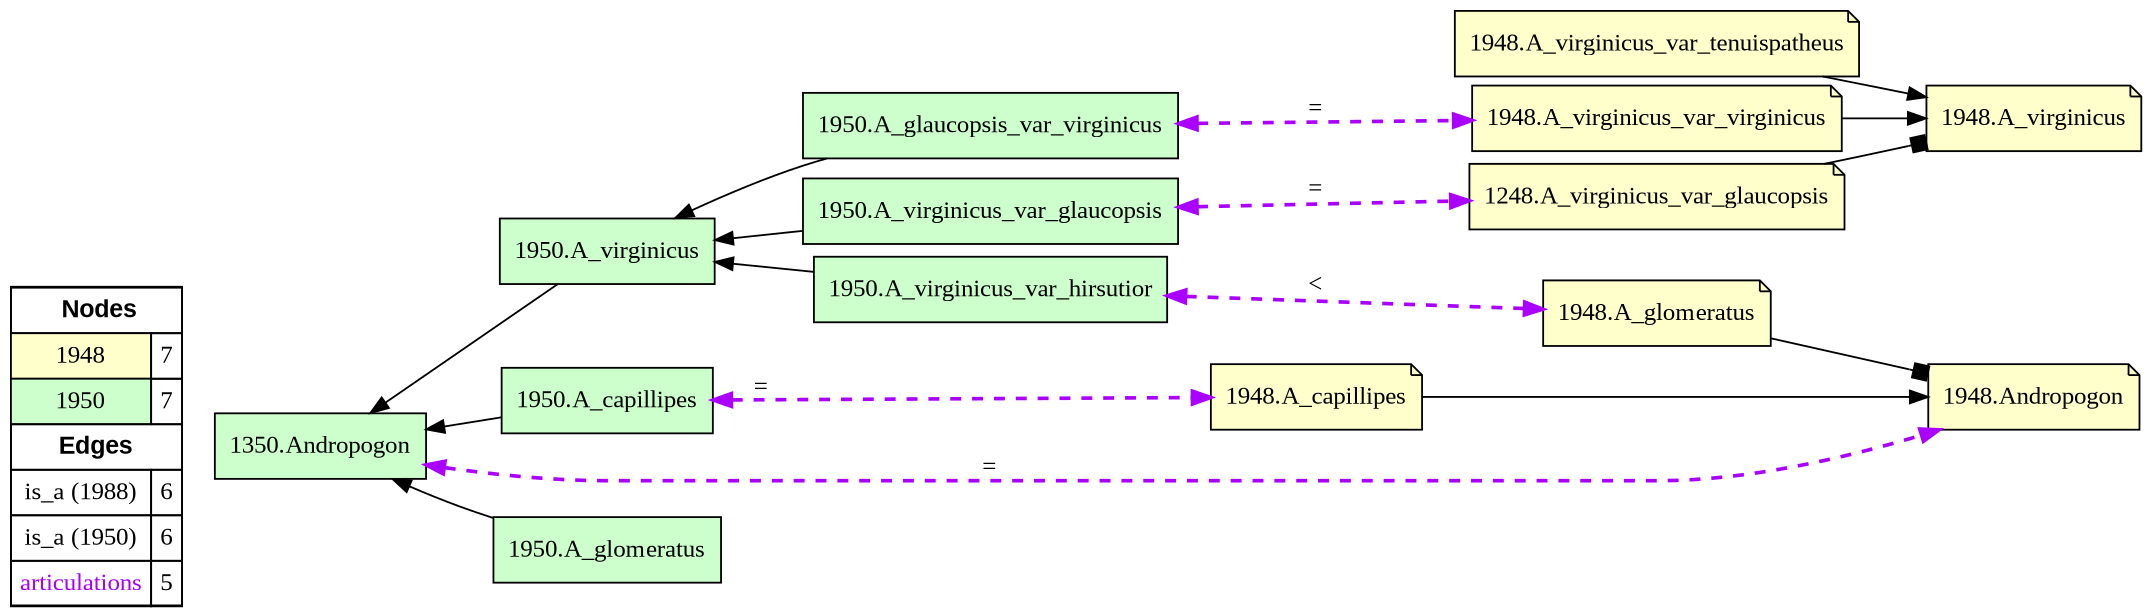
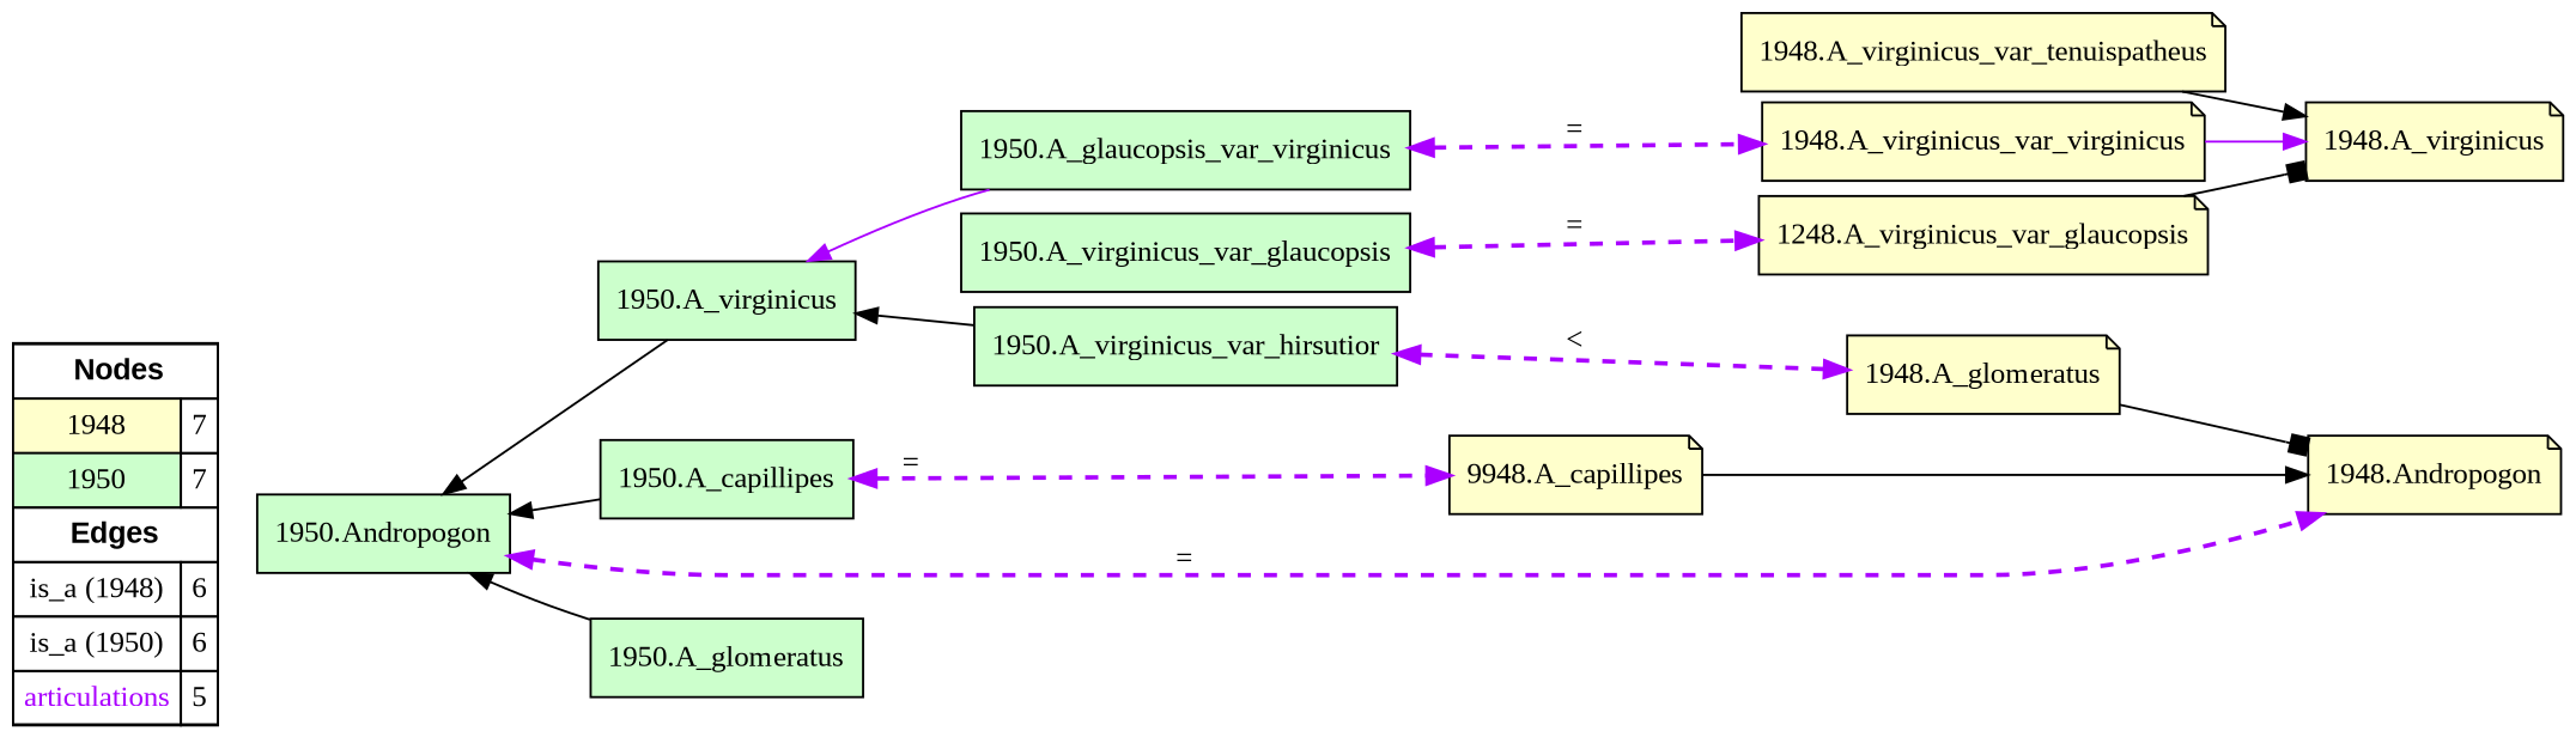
  digraph {
    fontname="Liberation Serif"
    rankdir=LR
    node [fillcolor="#FFFFCC" fontname="Liberation Serif" shape=box style=filled]
    edge [color="#000000" constraint=true dir=back fontname="Liberation Serif" penwidth=1 style=solid]
-   n1 [fillcolor=white label=<   <TABLE BORDER="0" CELLBORDER="1" CELLSPACING="0" CELLPADDING="4">  <TR> <TD COLSPAN="2"><font face="Arial Black"> Nodes</font></TD> </TR>  <TR>   <TD bgcolor="#FFFFCC" fontname="helvetica">1948</TD>   <TD>7</TD>   </TR>  <TR>   <TD bgcolor="#CCFFCC" fontname="helvetica">1950</TD>   <TD>7</TD>   </TR>  <TR> <TD COLSPAN="2"><font face = "Arial Black"> Edges </font></TD> </TR>  <TR>   <TD><font color ="#000000">is_a (1988)</font></TD><TD>6</TD> </TR> <TR>   <TD><font color ="#000000">is_a (1950)</font></TD><TD>6</TD> </TR> <TR>   <TD><font color ="#AA00FF">articulations</font></TD><TD>5</TD> </TR> </TABLE>   > margin=0]
+   n1 [fillcolor=white label=<   <TABLE BORDER="0" CELLBORDER="1" CELLSPACING="0" CELLPADDING="4">  <TR> <TD COLSPAN="2"><font face="Arial Black"> Nodes</font></TD> </TR>  <TR>   <TD bgcolor="#FFFFCC" fontname="helvetica">1948</TD>   <TD>7</TD>   </TR>  <TR>   <TD bgcolor="#CCFFCC" fontname="helvetica">1950</TD>   <TD>7</TD>   </TR>  <TR> <TD COLSPAN="2"><font face = "Arial Black"> Edges </font></TD> </TR>  <TR>   <TD><font color ="#000000">is_a (1948)</font></TD><TD>6</TD> </TR> <TR>   <TD><font color ="#000000">is_a (1950)</font></TD><TD>6</TD> </TR> <TR>   <TD><font color ="#AA00FF">articulations</font></TD><TD>5</TD> </TR> </TABLE>   > margin=0]
    "1948.Andropogon" [shape=note]
    "1948.A_glomeratus" [shape=note]
    "1948.A_virginicus_var_virginicus" [shape=note]
    "1948.A_virginicus" [shape=note]
    n6 [label="1248.A_virginicus_var_glaucopsis" shape=note]
    "1948.A_virginicus_var_tenuispatheus" [shape=note]
-   "1948.A_capillipes" [shape=note]
+   "1948.A_capillipes" [shape=note label="9948.A_capillipes"]
    "1950.A_virginicus_var_hirsutior" [fillcolor="#CCFFCC"]
    n10 [fillcolor="#CCFFCC" label="1950.A_glaucopsis_var_virginicus"]
    "1950.A_virginicus" [fillcolor="#CCFFCC"]
    "1950.A_virginicus_var_glaucopsis" [fillcolor="#CCFFCC"]
-   "1950.Andropogon" [fillcolor="#CCFFCC" label="1350.Andropogon"]
+   "1950.Andropogon" [fillcolor="#CCFFCC"]
    "1950.A_capillipes" [fillcolor="#CCFFCC"]
    "1950.A_glomeratus" [fillcolor="#CCFFCC"]
    subgraph sub_1 {
      rank=source
      n1
    }
    "1948.A_glomeratus" -> "1948.Andropogon" [arrowhead=box dir=forward]
-   "1948.A_virginicus_var_virginicus" -> "1948.A_virginicus" [arrowhead=normal dir=forward]
+   "1948.A_virginicus_var_virginicus" -> "1948.A_virginicus" [arrowhead=normal color="#AA00FF" dir=forward]
    n6 -> "1948.A_virginicus" [arrowhead=box dir=forward]
    "1948.A_virginicus_var_tenuispatheus" -> "1948.A_virginicus" [arrowhead=normal dir=forward]
    "1948.A_capillipes" -> "1948.Andropogon" [arrowhead=normal dir=forward]
    "1950.A_virginicus_var_hirsutior" -> "1948.A_glomeratus" [color="#AA00FF" dir=both label="<" penwidth=2 style=dashed]
    n10 -> "1948.A_virginicus_var_virginicus" [color="#AA00FF" dir=both label="=" penwidth=2 style=dashed]
    "1950.A_virginicus" -> "1950.A_virginicus_var_hirsutior"
-   "1950.A_virginicus" -> n10
-   "1950.A_virginicus" -> "1950.A_virginicus_var_glaucopsis"
+   "1950.A_virginicus" -> n10 [color="#AA00FF"]
    "1950.A_virginicus_var_glaucopsis" -> n6 [color="#AA00FF" dir=both label="=" penwidth=2 style=dashed]
    "1950.Andropogon" -> "1948.Andropogon" [color="#AA00FF" dir=both label="=" penwidth=2 style=dashed]
    "1950.Andropogon" -> "1950.A_virginicus"
    "1950.Andropogon" -> "1950.A_capillipes"
    "1950.Andropogon" -> "1950.A_glomeratus"
    "1950.A_capillipes" -> "1948.A_capillipes" [color="#AA00FF" dir=both label="=" penwidth=2 style=dashed]
  }
